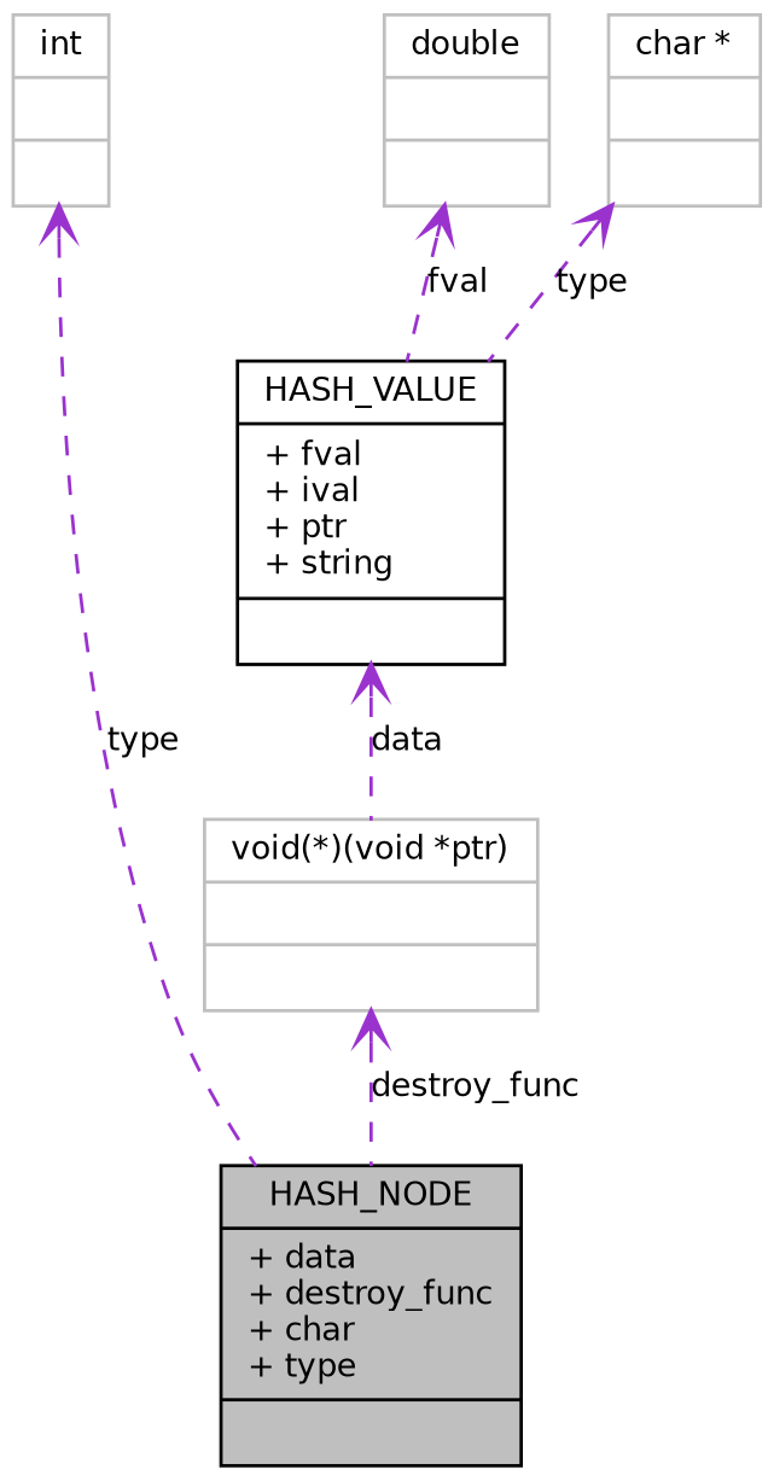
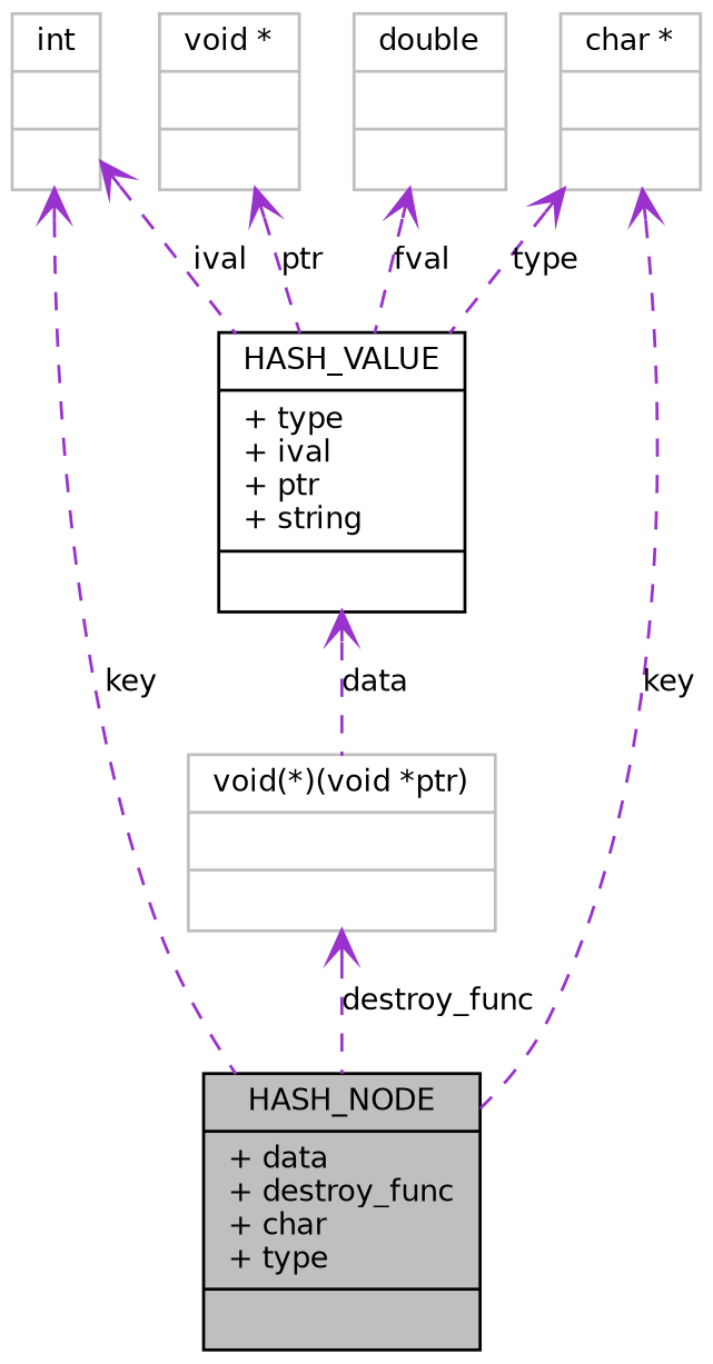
  digraph {
    node [color=grey75 fillcolor=white fontname=Helvetica fontsize=10 shape=record style=filled]
    edge [arrowtail=open color=darkorchid3 dir=back fontname=Helvetica fontsize=10 labelfontname=Helvetica labelfontsize=10 style=dashed]
    n1 [color=black fillcolor=grey75 fontcolor=black height=0.2 label="{HASH_NODE\n|+ data\l+ destroy_func\l+ char\l+ type\l|}" width=0.4]
    n2 [height=0.2 label="{int\n||}" width=0.4]
-   n3 [color=black height=0.2 label="{HASH_VALUE\n|+ fval\l+ ival\l+ ptr\l+ string\l|}" width=0.4]
+   n3 [color=black height=0.2 label="{HASH_VALUE\n|+ type\l+ ival\l+ ptr\l+ string\l|}" width=0.4]
    n4 [height=0.2 label="{void(*)(void *ptr)\n||}" width=0.4]
    n5 [height=0.2 label="{double\n||}" width=0.4]
    n6 [height=0.2 label="{char *\n||}" width=0.4]
-   n2 -> n1 [label=type]
+   n7 [height=0.2 label="{void *\n||}" width=0.4]
+   n2 -> n1 [label=key]
+   n2 -> n3 [label=ival]
    n3 -> n4 [label=data]
    n4 -> n1 [label=destroy_func]
    n5 -> n3 [label=fval]
+   n6 -> n1 [label=key]
    n6 -> n3 [label=type]
+   n7 -> n3 [label=ptr]
  }
